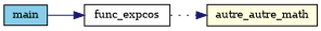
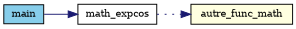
  digraph {
    fontname="DejaVu Serif"
    rankdir=LR
    node [color=black fontname="DejaVu Serif" fontsize=10 shape=record style=filled]
    edge [color=midnightblue fontname="DejaVu Serif" fontsize=10 labelfontname=Helvetica labelfontsize=10]
    n1 [fillcolor=skyblue fontcolor=black height=0.2 label=main width=0.4]
-   n2 [fillcolor=white height=0.2 label=func_expcos width=0.4]
-   n3 [fillcolor=lightyellow height=0.2 label=autre_autre_math width=0.4]
+   n2 [fillcolor=white height=0.2 label=math_expcos width=0.4]
+   n3 [fillcolor=lightyellow height=0.2 label=autre_func_math width=0.4]
    n1 -> n2 [style=solid]
    n2 -> n3 [style=dotted]
  }
